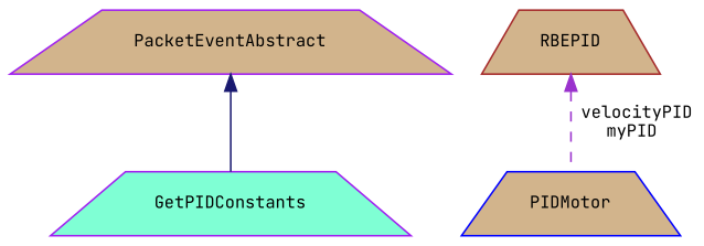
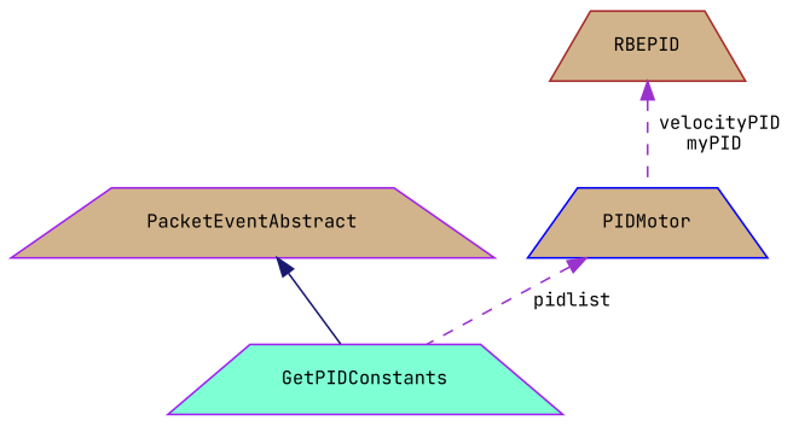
  digraph {
    fontname="JetBrains Mono"
    node [color=purple fillcolor=tan fontname="JetBrains Mono" fontsize=10 shape=trapezium style=filled]
    edge [color=darkorchid3 dir=back fontname="JetBrains Mono" fontsize=10 labelfontname=Helvetica labelfontsize=10 style=dashed]
    n1 [fillcolor=aquamarine fontcolor=black height=0.2 label=GetPIDConstants width=0.4]
    n2 [height=0.2 label=PacketEventAbstract width=0.4]
    n3 [color=blue height=0.2 label=PIDMotor width=0.4]
    n4 [color=brown height=0.2 label=RBEPID width=0.4]
    n2 -> n1 [color=midnightblue style=solid]
+   n3 -> n1 [label=" pidlist"]
    n4 -> n3 [label=" velocityPID\nmyPID"]
  }
